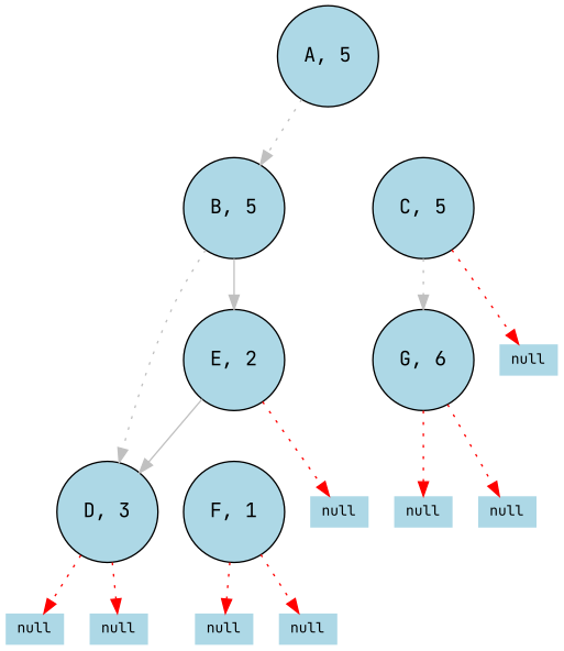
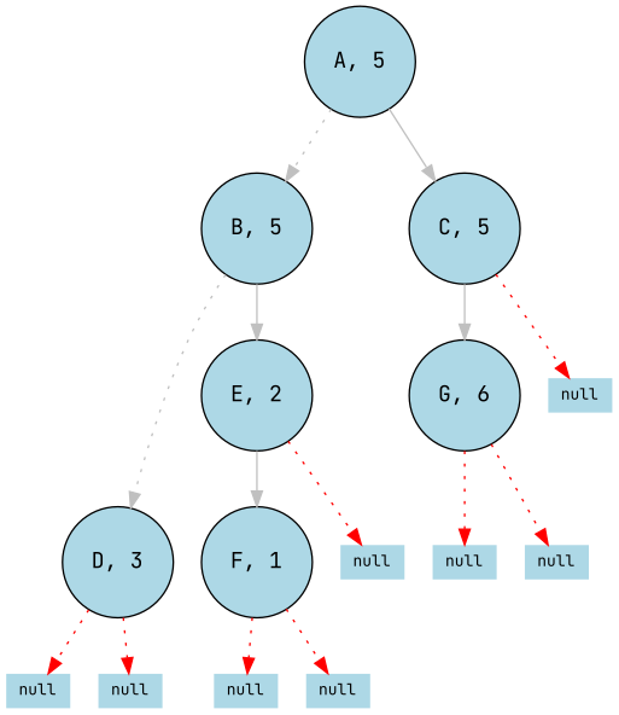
  digraph {
    bgcolor=white
    fontname="JetBrains Mono"
    node [fillcolor=lightblue fontname="JetBrains Mono" fontsize=10 shape=plaintext style=filled]
    edge [color=red fontname="JetBrains Mono" fontsize=12 style=dotted]
    n1 [fontsize=14 height=0.3 label="A, 5" shape=circle width=0.3]
    n2 [fontsize=14 height=0.3 label="B, 5" shape=circle width=0.3]
    n3 [fontsize=14 height=0.3 label="C, 5" shape=circle width=0.3]
    n4 [fontsize=14 height=0.3 label="D, 3" shape=circle width=0.3]
    n5 [fontsize=14 height=0.3 label="E, 2" shape=circle width=0.3]
    n6 [fontsize=14 height=0.3 label="G, 6" shape=circle width=0.3]
    n7 [height=0.3 label=null width=0.3]
    n8 [height=0.3 label=null width=0.3]
    n9 [height=0.3 label=null width=0.3]
    n10 [fontsize=14 height=0.3 label="F, 1" shape=circle width=0.3]
    n11 [height=0.3 label=null width=0.3]
    n12 [height=0.3 label=null width=0.3]
    n13 [height=0.3 label=null width=0.3]
    n14 [height=0.3 label=null width=0.3]
    n15 [height=0.3 label=null width=0.3]
    n1 -> n2 [color=gray]
+   n1 -> n3 [color=gray style=""]
    n2 -> n4 [color=gray]
    n2 -> n5 [color=gray style=""]
-   n3 -> n6 [color=gray]
+   n3 -> n6 [color=gray style=""]
    n3 -> n7
    n4 -> n8
    n4 -> n9
-   n5 -> n4 [color=gray style=""]
+   n5 -> n10 [color=gray style=""]
    n5 -> n11
    n6 -> n12
    n6 -> n13
    n10 -> n14
    n10 -> n15
  }
